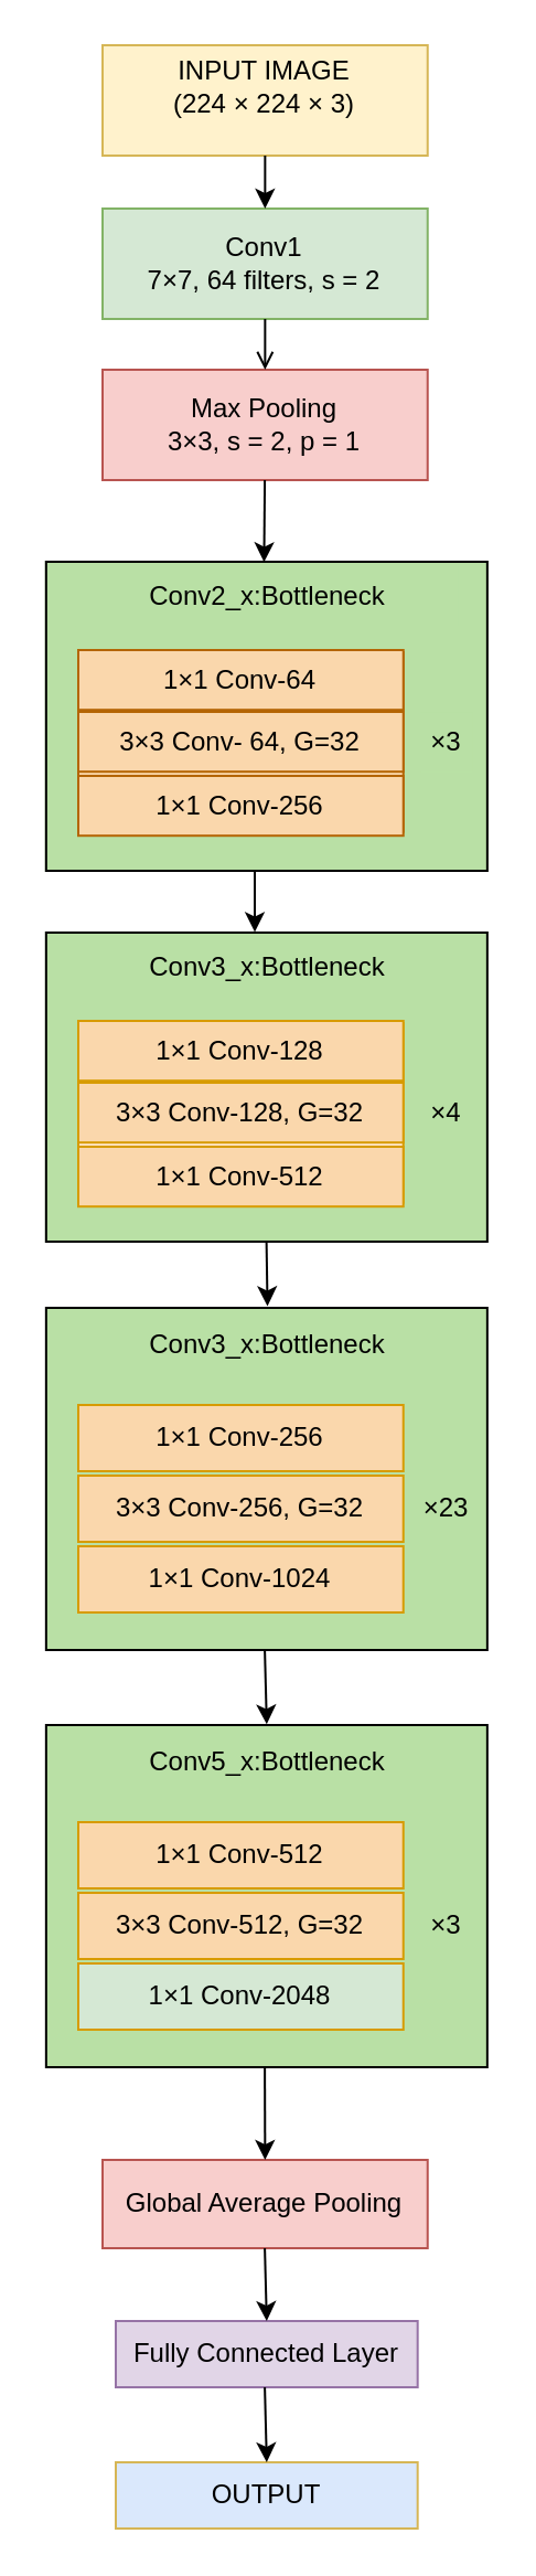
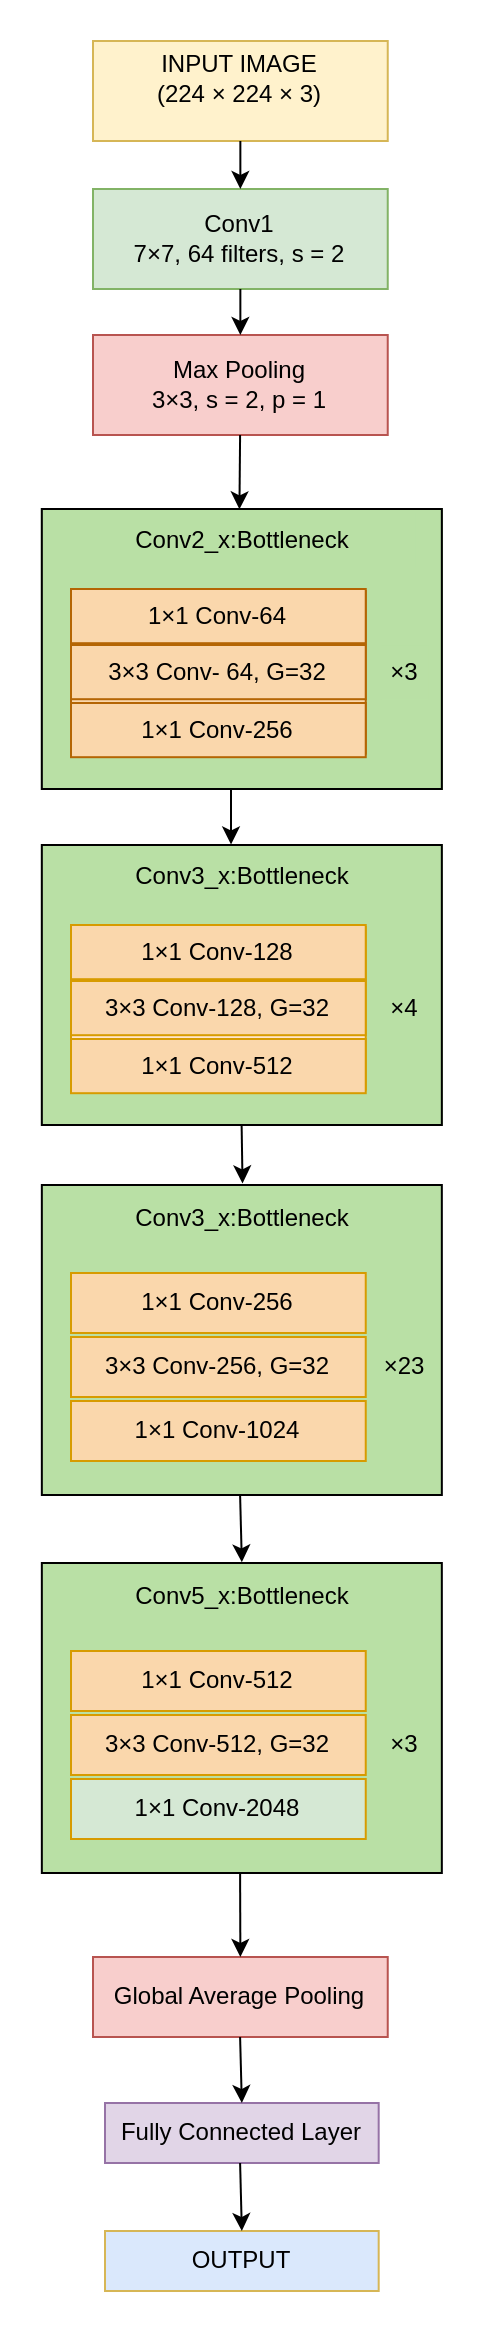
  <mxCell id="0" />
  <mxCell id="1" parent="0" />
  <mxCell id="2" value="INPUT IMAGE&lt;div&gt;(224&amp;nbsp;&lt;span style=&quot;background-color: transparent; color: light-dark(rgb(0, 0, 0), rgb(255, 255, 255));&quot;&gt;&lt;font&gt;× 224&amp;nbsp;&lt;/font&gt;&lt;/span&gt;&lt;span style=&quot;background-color: transparent; color: light-dark(rgb(0, 0, 0), rgb(255, 255, 255));&quot;&gt;× 3)&lt;/span&gt;&lt;/div&gt;&lt;p class=&quot;MsoNormal&quot;&gt;&lt;span style=&quot;font-size:18.0pt;line-height:115%&quot;&gt;&lt;/span&gt;&lt;/p&gt;" style="rounded=0;whiteSpace=wrap;html=1;rotation=0;fillColor=#fff2cc;strokeColor=#d6b656;" parent="1" vertex="1"><mxGeometry x="46" y="20" width="147.368" height="50" as="geometry" /></mxCell>
  <mxCell id="3" value="Conv1&lt;div&gt;7&lt;span style=&quot;background-color: transparent; color: light-dark(rgb(0, 0, 0), rgb(255, 255, 255));&quot;&gt;×7,&amp;nbsp;&lt;/span&gt;&lt;span style=&quot;background-color: transparent; color: light-dark(rgb(0, 0, 0), rgb(255, 255, 255));&quot;&gt;64 filters, s = 2&lt;/span&gt;&lt;/div&gt;" style="rounded=0;whiteSpace=wrap;html=1;rotation=0;fillColor=#d5e8d4;strokeColor=#82b366;" parent="1" vertex="1"><mxGeometry x="46" y="94" width="147.368" height="50" as="geometry" /></mxCell>
  <mxCell id="4" value="Max Pooling&lt;div&gt;&lt;span style=&quot;background-color: transparent; color: light-dark(rgb(0, 0, 0), rgb(255, 255, 255));&quot;&gt;3×3, s = 2, p = 1&lt;/span&gt;&lt;/div&gt;" style="rounded=0;whiteSpace=wrap;html=1;rotation=0;fillColor=#f8cecc;strokeColor=#b85450;" parent="1" vertex="1"><mxGeometry x="46" y="167" width="147.368" height="50" as="geometry" /></mxCell>
  <mxCell id="5" value="Fully Connected Layer" style="rounded=0;whiteSpace=wrap;html=1;rotation=0;fillColor=#e1d5e7;strokeColor=#9673a6;" parent="1" vertex="1"><mxGeometry x="52" y="1051" width="136.842" height="30" as="geometry" /></mxCell>
  <mxCell id="6" value="Global Average Pooling" style="rounded=0;whiteSpace=wrap;html=1;rotation=0;fillColor=#f8cecc;strokeColor=#b85450;" parent="1" vertex="1"><mxGeometry x="46" y="978" width="147.368" height="40" as="geometry" /></mxCell>
  <mxCell id="7" value="" style="group;rotation=0;fillColor=#95CD75;strokeColor=#82b366;" parent="1" vertex="1" connectable="0"><mxGeometry x="20.421" y="254" width="200" height="140" as="geometry" /></mxCell>
  <mxCell id="8" value="" style="verticalLabelPosition=bottom;verticalAlign=top;html=1;shape=mxgraph.basic.rect;fillColor2=none;strokeWidth=1;size=20;indent=5;rotation=0;fillColor=#B9E0A5;" parent="7" vertex="1"><mxGeometry width="200" height="140" as="geometry" /></mxCell>
  <mxCell id="9" value="Conv2_x:Bottleneck" style="rounded=0;whiteSpace=wrap;html=1;strokeColor=none;rotation=0;fillColor=#B9E0A5;" parent="7" vertex="1"><mxGeometry x="13.158" y="2" width="173.684" height="27.097" as="geometry" /></mxCell>
  <mxCell id="10" value="" style="group;rotation=0;fillColor=#fad7ac;strokeColor=#b46504;" parent="7" vertex="1" connectable="0"><mxGeometry x="14.576" y="41" width="147.368" height="81.29" as="geometry" /></mxCell>
  <mxCell id="11" value="1×1 Conv-64" style="rounded=0;whiteSpace=wrap;html=1;rotation=0;fillColor=#FAD7AC;strokeColor=#b46504;" parent="10" vertex="1"><mxGeometry y="-1" width="147.368" height="27.097" as="geometry" /></mxCell>
  <mxCell id="12" value="3×3 Conv- 64, G=32" style="rounded=0;whiteSpace=wrap;html=1;rotation=0;fillColor=#fad7ac;strokeColor=#b46504;" parent="10" vertex="1"><mxGeometry y="27" width="147.368" height="27.097" as="geometry" /></mxCell>
  <mxCell id="13" value="1×1 Conv-256" style="rounded=0;whiteSpace=wrap;html=1;rotation=0;fillColor=#fad7ac;strokeColor=#b46504;" parent="10" vertex="1"><mxGeometry y="56" width="147.368" height="27.097" as="geometry" /></mxCell>
  <mxCell id="14" value="×3" style="rounded=0;whiteSpace=wrap;html=1;strokeColor=none;rotation=0;fillColor=#B9E0A5;" parent="7" vertex="1"><mxGeometry x="170" y="68.1" width="23.52" height="27.1" as="geometry" /></mxCell>
  <mxCell id="15" value="" style="group;rotation=0;fillColor=#B9E0A5;strokeColor=#B9E0A5;" parent="1" vertex="1" connectable="0"><mxGeometry x="20.421" y="422" width="200" height="140" as="geometry" /></mxCell>
  <mxCell id="16" value="" style="verticalLabelPosition=bottom;verticalAlign=top;html=1;shape=mxgraph.basic.rect;fillColor2=none;strokeWidth=1;size=20;indent=5;rotation=0;fillColor=#B9E0A5;" parent="15" vertex="1"><mxGeometry width="200" height="140" as="geometry" /></mxCell>
  <mxCell id="17" value="Conv3_x:Bottleneck" style="rounded=0;whiteSpace=wrap;html=1;strokeColor=none;rotation=0;fillColor=none;" parent="15" vertex="1"><mxGeometry x="13.158" y="2" width="173.684" height="27.097" as="geometry" /></mxCell>
  <mxCell id="18" value="" style="group;rotation=0;fillColor=#ffe6cc;strokeColor=#D79B00;" parent="15" vertex="1" connectable="0"><mxGeometry x="14.576" y="41" width="147.368" height="81.29" as="geometry" /></mxCell>
  <mxCell id="19" value="1×1 Conv-128" style="rounded=0;whiteSpace=wrap;html=1;rotation=0;fillColor=#FAD7AC;strokeColor=#D79B00;" parent="18" vertex="1"><mxGeometry y="-1" width="147.368" height="27.097" as="geometry" /></mxCell>
  <mxCell id="20" value="3×3 Conv-128, G=32" style="rounded=0;whiteSpace=wrap;html=1;rotation=0;fillColor=#FAD7AC;strokeColor=#D79B00;" parent="18" vertex="1"><mxGeometry y="27" width="147.368" height="27.097" as="geometry" /></mxCell>
  <mxCell id="21" value="1×1 Conv-512" style="rounded=0;whiteSpace=wrap;html=1;rotation=0;fillColor=#FAD7AC;strokeColor=#D79B00;" parent="18" vertex="1"><mxGeometry y="56" width="147.368" height="27.097" as="geometry" /></mxCell>
  <mxCell id="22" value="×4" style="rounded=0;whiteSpace=wrap;html=1;strokeColor=none;rotation=0;fillColor=none;" parent="15" vertex="1"><mxGeometry x="170" y="68.1" width="23.52" height="27.1" as="geometry" /></mxCell>
  <mxCell id="23" value="" style="group;rotation=0;" parent="1" vertex="1" connectable="0"><mxGeometry x="20.421" y="592" width="200" height="155" as="geometry" /></mxCell>
  <mxCell id="24" value="" style="verticalLabelPosition=bottom;verticalAlign=top;html=1;shape=mxgraph.basic.rect;fillColor2=none;strokeWidth=1;size=20;indent=5;rotation=0;fillColor=#B9E0A5;" parent="23" vertex="1"><mxGeometry width="200" height="155" as="geometry" /></mxCell>
  <mxCell id="25" value="Conv3_x:Bottleneck" style="rounded=0;whiteSpace=wrap;html=1;strokeColor=none;rotation=0;fillColor=none;" parent="23" vertex="1"><mxGeometry x="13.158" y="2" width="173.684" height="30" as="geometry" /></mxCell>
  <mxCell id="26" value="" style="group;rotation=0;" parent="23" vertex="1" connectable="0"><mxGeometry x="14.576" y="46" width="147.368" height="90" as="geometry" /></mxCell>
  <mxCell id="27" value="1×1 Conv-256" style="rounded=0;whiteSpace=wrap;html=1;rotation=0;fillColor=#FAD7AC;strokeColor=#D79B00;" parent="26" vertex="1"><mxGeometry y="-2" width="147.368" height="30" as="geometry" /></mxCell>
  <mxCell id="28" value="3×3 Conv-256, G=32" style="rounded=0;whiteSpace=wrap;html=1;rotation=0;fillColor=#FAD7AC;strokeColor=#D79B00;" parent="26" vertex="1"><mxGeometry y="30" width="147.368" height="30" as="geometry" /></mxCell>
  <mxCell id="29" value="1×1 Conv-1024" style="rounded=0;whiteSpace=wrap;html=1;rotation=0;fillColor=#FAD7AC;strokeColor=#D79B00;" parent="26" vertex="1"><mxGeometry y="62" width="147.368" height="30" as="geometry" /></mxCell>
  <mxCell id="30" value="×23" style="rounded=0;whiteSpace=wrap;html=1;strokeColor=none;rotation=0;fillColor=none;" parent="23" vertex="1"><mxGeometry x="170" y="76" width="23.52" height="30" as="geometry" /></mxCell>
  <mxCell id="31" value="" style="group;rotation=0;" parent="1" vertex="1" connectable="0"><mxGeometry x="20.421" y="781" width="200" height="155" as="geometry" /></mxCell>
  <mxCell id="32" value="" style="verticalLabelPosition=bottom;verticalAlign=top;html=1;shape=mxgraph.basic.rect;fillColor2=none;strokeWidth=1;size=20;indent=5;rotation=0;fillColor=#B9E0A5;" parent="31" vertex="1"><mxGeometry width="200" height="155" as="geometry" /></mxCell>
  <mxCell id="33" value="Conv5_x:Bottleneck" style="rounded=0;whiteSpace=wrap;html=1;strokeColor=none;rotation=0;fillColor=none;" parent="31" vertex="1"><mxGeometry x="13.158" y="2" width="173.684" height="30" as="geometry" /></mxCell>
  <mxCell id="34" value="" style="group;rotation=0;" parent="31" vertex="1" connectable="0"><mxGeometry x="14.576" y="46" width="147.368" height="90" as="geometry" /></mxCell>
  <mxCell id="35" value="1×1 Conv-512" style="rounded=0;whiteSpace=wrap;html=1;rotation=0;fillColor=#FAD7AC;strokeColor=#D79B00;" parent="34" vertex="1"><mxGeometry y="-2" width="147.368" height="30" as="geometry" /></mxCell>
  <mxCell id="36" value="3×3 Conv-512, G=32" style="rounded=0;whiteSpace=wrap;html=1;rotation=0;fillColor=#FAD7AC;strokeColor=#D79B00;" parent="34" vertex="1"><mxGeometry y="30" width="147.368" height="30" as="geometry" /></mxCell>
  <mxCell id="37" value="1×1 Conv-2048" style="rounded=0;whiteSpace=wrap;html=1;rotation=0;fillColor=#d5e8d4;strokeColor=#D79B00;" parent="34" vertex="1"><mxGeometry y="62" width="147.368" height="30" as="geometry" /></mxCell>
  <mxCell id="38" value="×3" style="rounded=0;whiteSpace=wrap;html=1;strokeColor=none;rotation=0;fillColor=none;" parent="31" vertex="1"><mxGeometry x="170" y="76" width="23.52" height="30" as="geometry" /></mxCell>
  <mxCell id="39" value="OUTPUT" style="rounded=0;whiteSpace=wrap;html=1;rotation=0;fillColor=#dae8fc;strokeColor=#d6b656;" vertex="1" parent="1"><mxGeometry x="52" y="1115" width="136.842" height="30" as="geometry" /></mxCell>
  <mxCell id="40" value="" style="endArrow=classic;html=1;rounded=0;exitX=0.5;exitY=1;exitDx=0;exitDy=0;entryX=0.5;entryY=0;entryDx=0;entryDy=0;" edge="1" parent="1" source="2" target="3"><mxGeometry width="50" height="50" relative="1" as="geometry"><mxPoint x="95" y="75" as="sourcePoint" /><mxPoint x="145" y="25" as="targetPoint" /></mxGeometry></mxCell>
- <mxCell id="41" value="" style="endArrow=open;html=1;rounded=0;entryX=0.5;entryY=0;entryDx=0;entryDy=0;exitX=0.5;exitY=1;exitDx=0;exitDy=0;" edge="1" parent="1" source="3" target="4"><mxGeometry width="50" height="50" relative="1" as="geometry"><mxPoint x="120" y="143" as="sourcePoint" /><mxPoint x="119.55" y="167" as="targetPoint" /></mxGeometry></mxCell>
+ <mxCell id="41" value="" style="endArrow=classic;html=1;rounded=0;entryX=0.5;entryY=0;entryDx=0;entryDy=0;exitX=0.5;exitY=1;exitDx=0;exitDy=0;" edge="1" parent="1" source="3" target="4"><mxGeometry width="50" height="50" relative="1" as="geometry"><mxPoint x="120" y="143" as="sourcePoint" /><mxPoint x="119.55" y="167" as="targetPoint" /></mxGeometry></mxCell>
  <mxCell id="42" value="" style="endArrow=classic;html=1;rounded=0;exitX=0.5;exitY=1;exitDx=0;exitDy=0;entryX=0.494;entryY=0.001;entryDx=0;entryDy=0;entryPerimeter=0;" edge="1" parent="1" target="8"><mxGeometry width="50" height="50" relative="1" as="geometry"><mxPoint x="119.55" y="217" as="sourcePoint" /><mxPoint x="119.55" y="241" as="targetPoint" /></mxGeometry></mxCell>
  <mxCell id="43" value="" style="endArrow=classic;html=1;rounded=0;exitX=0.5;exitY=1;exitDx=0;exitDy=0;entryX=0.473;entryY=-0.002;entryDx=0;entryDy=0;entryPerimeter=0;" edge="1" parent="1" target="16"><mxGeometry width="50" height="50" relative="1" as="geometry"><mxPoint x="115" y="394" as="sourcePoint" /><mxPoint x="115" y="418" as="targetPoint" /></mxGeometry></mxCell>
  <mxCell id="44" value="" style="endArrow=classic;html=1;rounded=0;exitX=0.5;exitY=1;exitDx=0;exitDy=0;entryX=0.502;entryY=-0.093;entryDx=0;entryDy=0;entryPerimeter=0;" edge="1" parent="1" target="25"><mxGeometry width="50" height="50" relative="1" as="geometry"><mxPoint x="120.31" y="562" as="sourcePoint" /><mxPoint x="120.31" y="586" as="targetPoint" /></mxGeometry></mxCell>
  <mxCell id="45" value="" style="endArrow=classic;html=1;rounded=0;exitX=0.5;exitY=1;exitDx=0;exitDy=0;entryX=0.5;entryY=-0.002;entryDx=0;entryDy=0;entryPerimeter=0;" edge="1" parent="1" target="32"><mxGeometry width="50" height="50" relative="1" as="geometry"><mxPoint x="119.55" y="747" as="sourcePoint" /><mxPoint x="119.55" y="771" as="targetPoint" /></mxGeometry></mxCell>
  <mxCell id="46" value="" style="endArrow=classic;html=1;rounded=0;exitX=0.5;exitY=1;exitDx=0;exitDy=0;entryX=0.5;entryY=0;entryDx=0;entryDy=0;" edge="1" parent="1" target="6"><mxGeometry width="50" height="50" relative="1" as="geometry"><mxPoint x="119.55" y="936" as="sourcePoint" /><mxPoint x="119.55" y="960" as="targetPoint" /></mxGeometry></mxCell>
  <mxCell id="47" value="" style="endArrow=classic;html=1;rounded=0;exitX=0.5;exitY=1;exitDx=0;exitDy=0;entryX=0.5;entryY=0;entryDx=0;entryDy=0;" edge="1" parent="1" target="5"><mxGeometry width="50" height="50" relative="1" as="geometry"><mxPoint x="119.55" y="1018" as="sourcePoint" /><mxPoint x="119.55" y="1042" as="targetPoint" /></mxGeometry></mxCell>
  <mxCell id="48" value="" style="endArrow=classic;html=1;rounded=0;exitX=0.5;exitY=1;exitDx=0;exitDy=0;entryX=0.5;entryY=0;entryDx=0;entryDy=0;" edge="1" parent="1" target="39"><mxGeometry width="50" height="50" relative="1" as="geometry"><mxPoint x="119.55" y="1081" as="sourcePoint" /><mxPoint x="119.55" y="1105" as="targetPoint" /></mxGeometry></mxCell>
